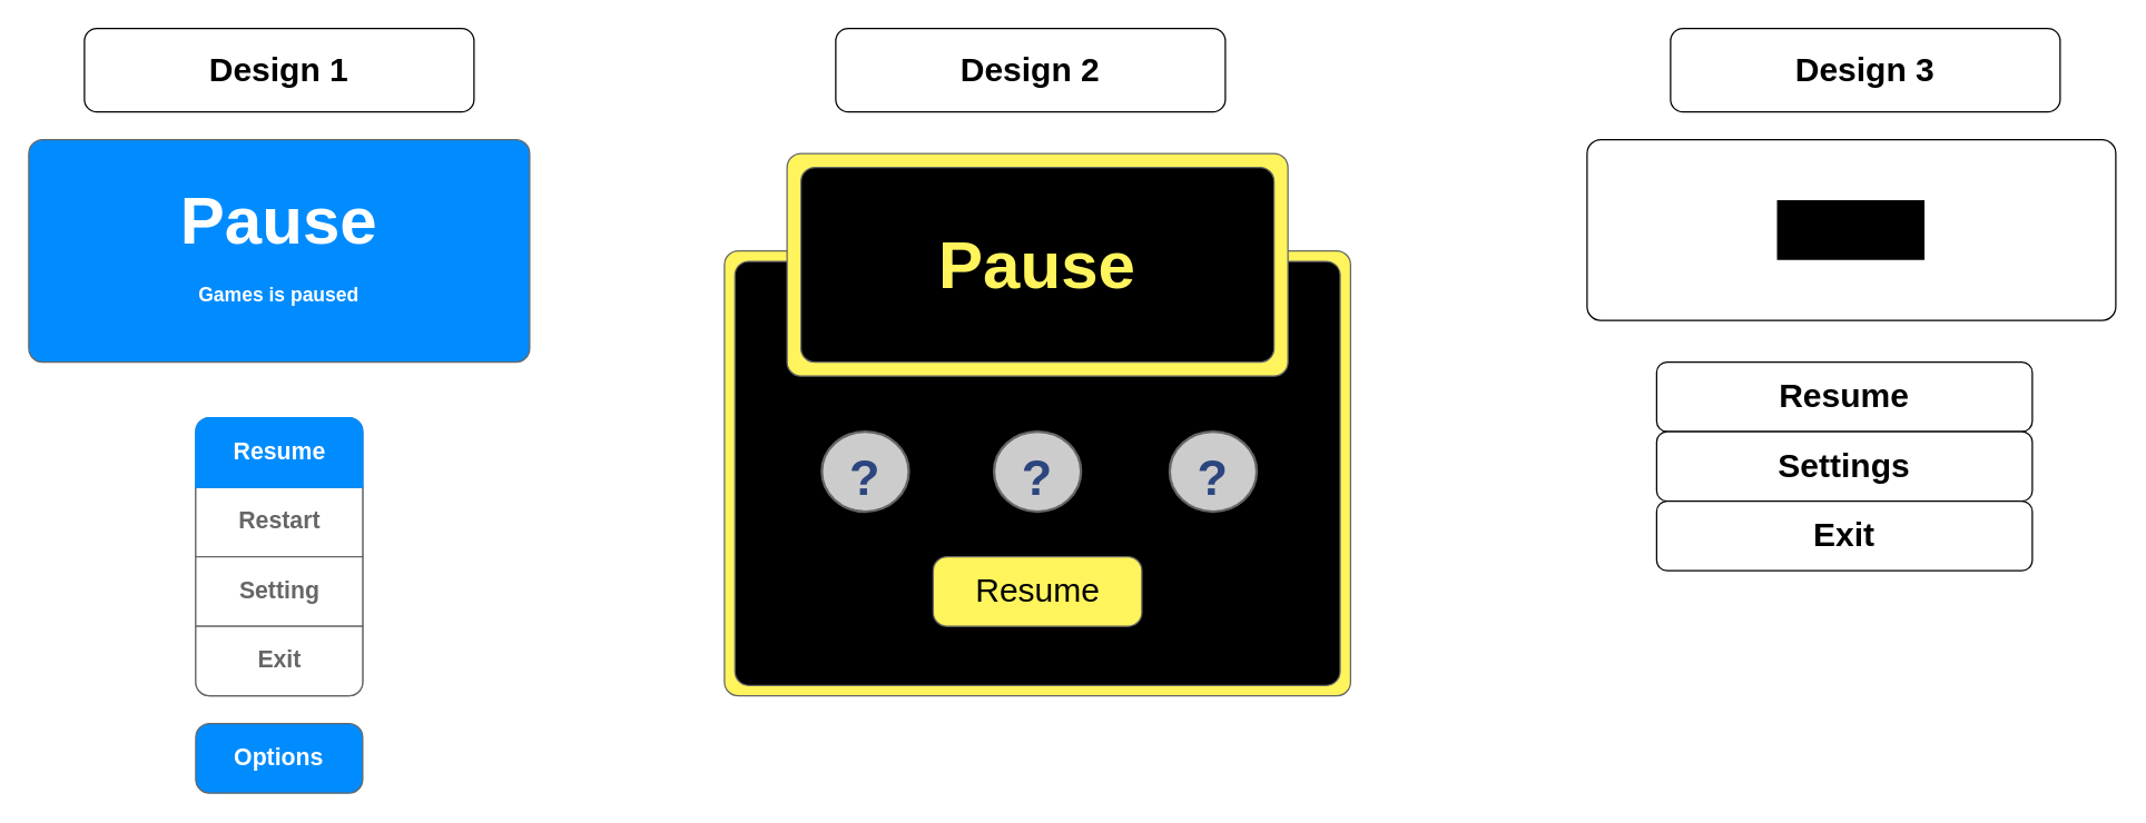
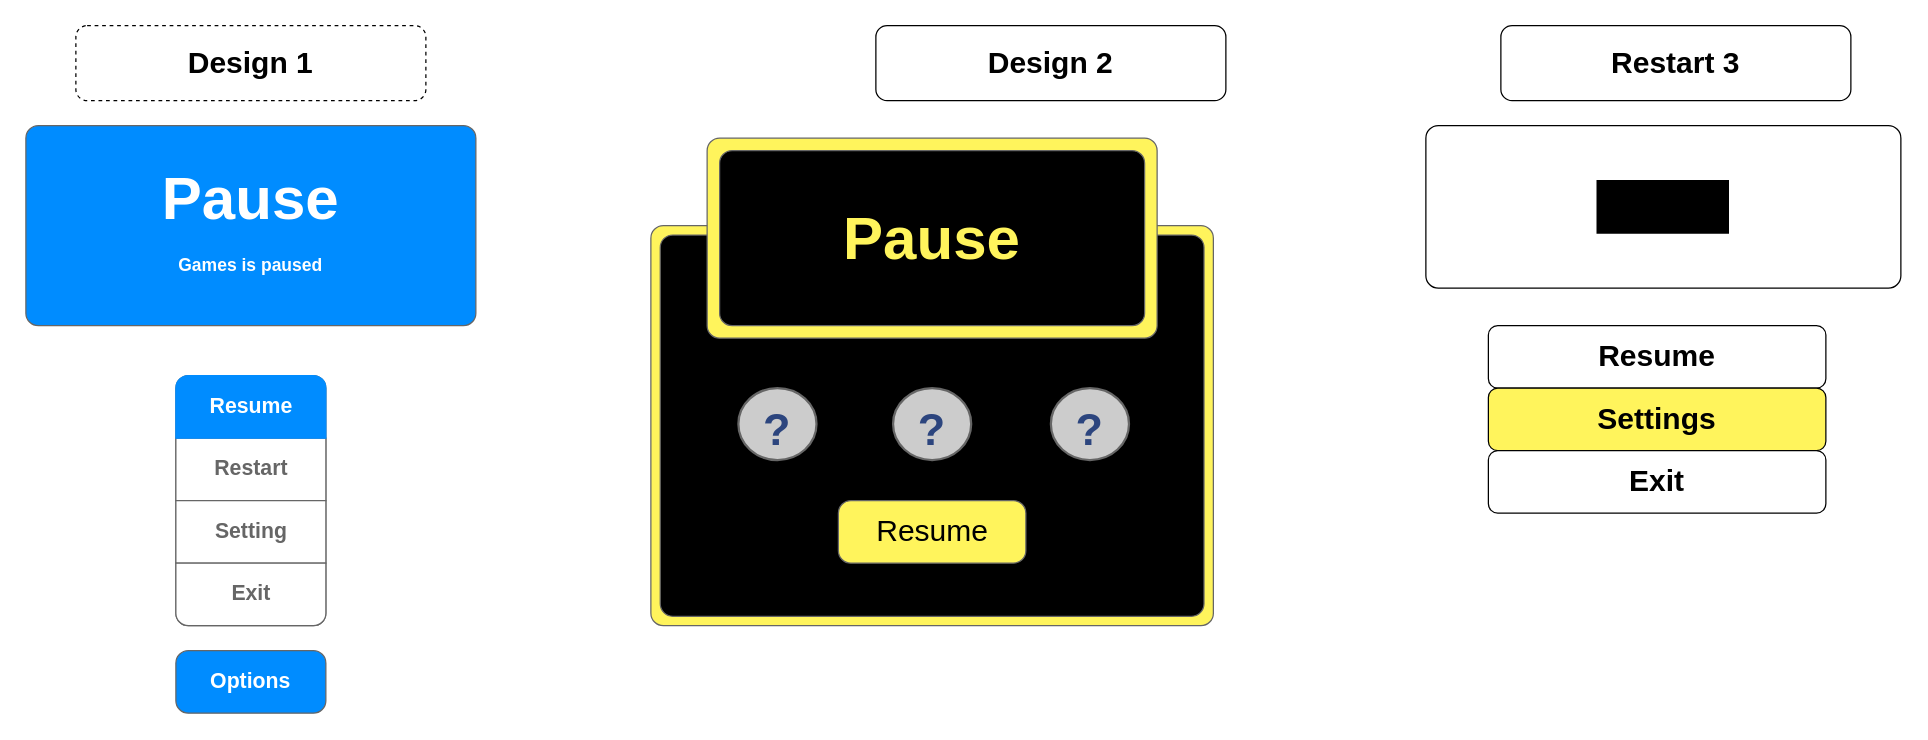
  <mxCell id="0" />
  <mxCell id="1" parent="0" />
  <mxCell id="2" value="" style="strokeWidth=1;shadow=0;dashed=0;align=center;html=1;shape=mxgraph.mockup.buttons.multiButton;fillColor=#008cff;strokeColor=#666666;mainText=;subText=;" parent="1" vertex="1"><mxGeometry x="20" y="100" width="360" height="160" as="geometry" /></mxCell>
  <mxCell id="3" value="&lt;font style=&quot;font-size: 48px;&quot;&gt;Pause&lt;/font&gt;" style="strokeWidth=1;shadow=0;dashed=0;align=center;html=1;shape=mxgraph.mockup.anchor;fontSize=16;fontColor=#ffffff;fontStyle=1;whiteSpace=wrap;" parent="2" vertex="1"><mxGeometry y="25.6" width="360" height="64" as="geometry" /></mxCell>
  <mxCell id="4" value="&lt;font style=&quot;font-size: 14px;&quot;&gt;Games is paused&lt;/font&gt;" style="strokeWidth=1;shadow=0;dashed=0;align=center;html=1;shape=mxgraph.mockup.anchor;fontSize=12;fontColor=#ffffff;fontStyle=1;whiteSpace=wrap;" parent="2" vertex="1"><mxGeometry y="96" width="360" height="32" as="geometry" /></mxCell>
  <mxCell id="5" value="" style="strokeWidth=1;shadow=0;dashed=0;align=center;html=1;shape=mxgraph.mockup.rrect;rSize=10;strokeColor=#666666;" parent="1" vertex="1"><mxGeometry x="140" y="300" width="120" height="200" as="geometry" /></mxCell>
  <mxCell id="6" value="Restart" style="strokeColor=inherit;fillColor=inherit;gradientColor=inherit;strokeWidth=1;shadow=0;dashed=0;align=center;html=1;shape=mxgraph.mockup.rrect;rSize=0;fontSize=17;fontColor=#666666;fontStyle=1;resizeWidth=1;" parent="5" vertex="1"><mxGeometry width="120" height="50" relative="1" as="geometry"><mxPoint y="50" as="offset" /></mxGeometry></mxCell>
  <mxCell id="7" value="Setting" style="strokeColor=inherit;fillColor=inherit;gradientColor=inherit;strokeWidth=1;shadow=0;dashed=0;align=center;html=1;shape=mxgraph.mockup.rrect;rSize=0;fontSize=17;fontColor=#666666;fontStyle=1;resizeWidth=1;" parent="5" vertex="1"><mxGeometry width="120" height="50" relative="1" as="geometry"><mxPoint y="100" as="offset" /></mxGeometry></mxCell>
  <mxCell id="8" value="Exit" style="strokeColor=inherit;fillColor=inherit;gradientColor=inherit;strokeWidth=1;shadow=0;dashed=0;align=center;html=1;shape=mxgraph.mockup.bottomButton;rSize=10;fontSize=17;fontColor=#666666;fontStyle=1;resizeWidth=1;" parent="5" vertex="1"><mxGeometry y="1" width="120" height="50" relative="1" as="geometry"><mxPoint y="-50" as="offset" /></mxGeometry></mxCell>
  <mxCell id="9" value="Resume" style="strokeWidth=1;shadow=0;dashed=0;align=center;html=1;shape=mxgraph.mockup.topButton;rSize=10;fontSize=17;fontColor=#ffffff;fontStyle=1;fillColor=#008cff;strokeColor=#008cff;resizeWidth=1;" parent="5" vertex="1"><mxGeometry width="120" height="50" relative="1" as="geometry" /></mxCell>
  <mxCell id="10" value="Options" style="strokeWidth=1;shadow=0;dashed=0;align=center;html=1;shape=mxgraph.mockup.buttons.button;strokeColor=#666666;fontColor=#ffffff;mainText=;buttonStyle=round;fontSize=17;fontStyle=1;fillColor=#008cff;whiteSpace=wrap;" parent="1" vertex="1"><mxGeometry x="140" y="520" width="120" height="50" as="geometry" /></mxCell>
- <mxCell id="11" value="&lt;b&gt;&lt;font style=&quot;font-size: 24px;&quot;&gt;Design 1&lt;/font&gt;&lt;/b&gt;" style="rounded=1;whiteSpace=wrap;html=1;" vertex="1" parent="1"><mxGeometry x="60" y="20" width="280" height="60" as="geometry" /></mxCell>
- <mxCell id="12" value="&lt;b style=&quot;font-size: 12px;&quot;&gt;&lt;font style=&quot;font-size: 24px;&quot;&gt;Design 2&lt;/font&gt;&lt;/b&gt;" style="rounded=1;whiteSpace=wrap;html=1;fontSize=24;" vertex="1" parent="1"><mxGeometry x="600" y="20" width="280" height="60" as="geometry" /></mxCell>
+ <mxCell id="11" value="&lt;b&gt;&lt;font style=&quot;font-size: 24px;&quot;&gt;Design 1&lt;/font&gt;&lt;/b&gt;" style="rounded=1;whiteSpace=wrap;html=1;dashed=1;" vertex="1" parent="1"><mxGeometry x="60" y="20" width="280" height="60" as="geometry" /></mxCell>
+ <mxCell id="12" value="&lt;b style=&quot;font-size: 12px;&quot;&gt;&lt;font style=&quot;font-size: 24px;&quot;&gt;Design 2&lt;/font&gt;&lt;/b&gt;" style="rounded=1;whiteSpace=wrap;html=1;fontSize=24;" vertex="1" parent="1"><mxGeometry x="700" y="20" width="280" height="60" as="geometry" /></mxCell>
  <mxCell id="13" value="" style="strokeWidth=1;shadow=0;dashed=0;align=center;html=1;shape=mxgraph.mockup.buttons.multiButton;fillColor=#FFF45C;strokeColor=#666666;mainText=;subText=;" vertex="1" parent="1"><mxGeometry x="520" y="180" width="450" height="320" as="geometry" /></mxCell>
  <mxCell id="14" value="" style="strokeWidth=1;shadow=0;dashed=0;align=center;html=1;shape=mxgraph.mockup.anchor;fontSize=12;fontColor=#ffffff;fontStyle=1;whiteSpace=wrap;" vertex="1" parent="13"><mxGeometry y="192" width="450" height="64" as="geometry" /></mxCell>
  <mxCell id="15" value="" style="strokeWidth=1;shadow=0;dashed=0;align=center;html=1;shape=mxgraph.mockup.buttons.multiButton;fillColor=#000000;strokeColor=#666666;mainText=;subText=;" vertex="1" parent="13"><mxGeometry x="7.5" y="7.5" width="435" height="305" as="geometry" /></mxCell>
  <mxCell id="16" value="" style="strokeWidth=1;shadow=0;dashed=0;align=center;html=1;shape=mxgraph.mockup.anchor;fontSize=12;fontColor=#ffffff;fontStyle=1;whiteSpace=wrap;" vertex="1" parent="15"><mxGeometry y="183" width="435" height="61" as="geometry" /></mxCell>
  <mxCell id="17" value="" style="strokeWidth=1;shadow=0;dashed=0;align=center;html=1;shape=mxgraph.mockup.buttons.multiButton;fillColor=#FFF45C;strokeColor=#666666;mainText=;subText=;" vertex="1" parent="15"><mxGeometry x="37.5" y="-77.5" width="360" height="160" as="geometry" /></mxCell>
  <mxCell id="18" value="" style="strokeWidth=1;shadow=0;dashed=0;align=center;html=1;shape=mxgraph.mockup.anchor;fontSize=12;fontColor=#ffffff;fontStyle=1;whiteSpace=wrap;" vertex="1" parent="17"><mxGeometry y="96" width="360" height="32" as="geometry" /></mxCell>
  <mxCell id="19" value="" style="strokeWidth=1;shadow=0;dashed=0;align=center;html=1;shape=mxgraph.mockup.buttons.multiButton;fillColor=#000000;strokeColor=#666666;mainText=;subText=;" vertex="1" parent="17"><mxGeometry x="10" y="10" width="340" height="140" as="geometry" /></mxCell>
  <mxCell id="20" value="&lt;font color=&quot;#fff45c&quot; style=&quot;font-size: 48px;&quot;&gt;Pause&lt;/font&gt;" style="strokeWidth=1;shadow=0;dashed=0;align=center;html=1;shape=mxgraph.mockup.anchor;fontSize=16;fontColor=#ffffff;fontStyle=1;whiteSpace=wrap;" vertex="1" parent="19"><mxGeometry y="42" width="340" height="56" as="geometry" /></mxCell>
  <mxCell id="21" value="" style="strokeWidth=1;shadow=0;dashed=0;align=center;html=1;shape=mxgraph.mockup.anchor;fontSize=12;fontColor=#ffffff;fontStyle=1;whiteSpace=wrap;" vertex="1" parent="19"><mxGeometry y="84" width="340" height="28" as="geometry" /></mxCell>
  <mxCell id="22" value="" style="verticalLabelPosition=bottom;shadow=0;dashed=0;align=center;html=1;verticalAlign=top;strokeWidth=1;shape=mxgraph.mockup.misc.help_icon;fontSize=24;fontColor=#FFF45C;fillColor=#000000;" vertex="1" parent="15"><mxGeometry x="62.5" y="122.5" width="62.5" height="57.5" as="geometry" /></mxCell>
  <mxCell id="23" value="" style="verticalLabelPosition=bottom;shadow=0;dashed=0;align=center;html=1;verticalAlign=top;strokeWidth=1;shape=mxgraph.mockup.misc.help_icon;fontSize=24;fontColor=#FFF45C;fillColor=#000000;" vertex="1" parent="15"><mxGeometry x="312.5" y="122.5" width="62.5" height="57.5" as="geometry" /></mxCell>
  <mxCell id="24" value="&lt;font color=&quot;#000000&quot;&gt;Resume&lt;/font&gt;" style="strokeWidth=1;shadow=0;dashed=0;align=center;html=1;shape=mxgraph.mockup.buttons.multiButton;fillColor=#fff45c;strokeColor=#666666;mainText=;subText=;fontSize=24;fontColor=#FFF45C;" vertex="1" parent="15"><mxGeometry x="142.5" y="212.5" width="150" height="50" as="geometry" /></mxCell>
  <mxCell id="25" value="" style="verticalLabelPosition=bottom;shadow=0;dashed=0;align=center;html=1;verticalAlign=top;strokeWidth=1;shape=mxgraph.mockup.misc.help_icon;fontSize=24;fontColor=#FFF45C;fillColor=#FFF45C;" vertex="1" parent="15"><mxGeometry x="186.25" y="122.5" width="62.5" height="57.5" as="geometry" /></mxCell>
- <mxCell id="26" value="&lt;b style=&quot;font-size: 12px;&quot;&gt;&lt;font style=&quot;font-size: 24px;&quot;&gt;Design 3&lt;/font&gt;&lt;/b&gt;" style="rounded=1;whiteSpace=wrap;html=1;fontSize=24;" vertex="1" parent="1"><mxGeometry x="1200" y="20" width="280" height="60" as="geometry" /></mxCell>
+ <mxCell id="26" value="&lt;b style=&quot;font-size: 12px;&quot;&gt;&lt;font style=&quot;font-size: 24px;&quot;&gt;Restart 3&lt;/font&gt;&lt;/b&gt;" style="rounded=1;whiteSpace=wrap;html=1;fontSize=24;" vertex="1" parent="1"><mxGeometry x="1200" y="20" width="280" height="60" as="geometry" /></mxCell>
  <mxCell id="27" value="&lt;font style=&quot;font-size: 36px;&quot;&gt;Pause&lt;/font&gt;" style="strokeWidth=1;shadow=0;dashed=0;align=center;html=1;shape=mxgraph.mockup.buttons.button;mainText=;buttonStyle=round;fontSize=17;fontStyle=1;whiteSpace=wrap;labelBackgroundColor=#000000;" vertex="1" parent="1"><mxGeometry x="1140" y="100" width="380" height="130" as="geometry" /></mxCell>
  <mxCell id="28" value="&lt;b style=&quot;font-size: 12px;&quot;&gt;&lt;font style=&quot;font-size: 24px;&quot;&gt;Resume&lt;/font&gt;&lt;/b&gt;" style="rounded=1;whiteSpace=wrap;html=1;fontSize=24;" vertex="1" parent="1"><mxGeometry x="1190" y="260" width="270" height="50" as="geometry" /></mxCell>
- <mxCell id="29" value="&lt;b&gt;Settings&lt;/b&gt;" style="rounded=1;whiteSpace=wrap;html=1;fontSize=24;" vertex="1" parent="1"><mxGeometry x="1190" y="310" width="270" height="50" as="geometry" /></mxCell>
+ <mxCell id="29" value="&lt;b&gt;Settings&lt;/b&gt;" style="rounded=1;whiteSpace=wrap;html=1;fontSize=24;fillColor=#fff45c;" vertex="1" parent="1"><mxGeometry x="1190" y="310" width="270" height="50" as="geometry" /></mxCell>
  <mxCell id="30" value="&lt;b&gt;Exit&lt;/b&gt;" style="rounded=1;whiteSpace=wrap;html=1;fontSize=24;" vertex="1" parent="1"><mxGeometry x="1190" y="360" width="270" height="50" as="geometry" /></mxCell>
